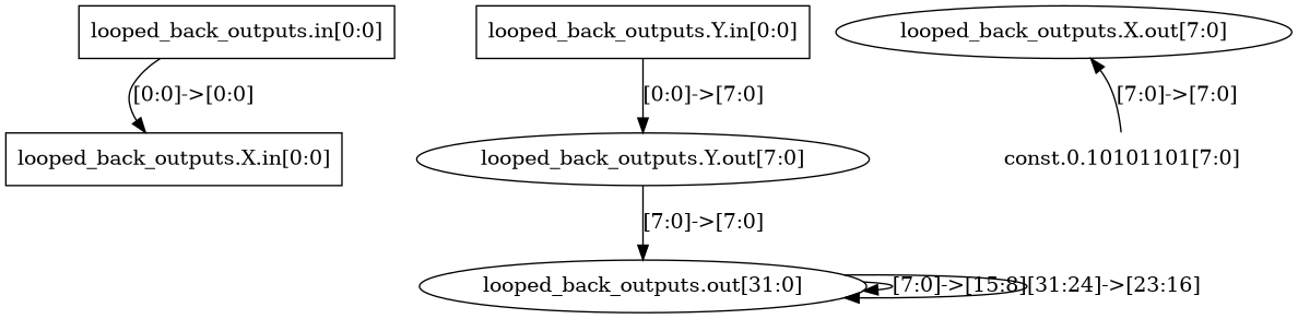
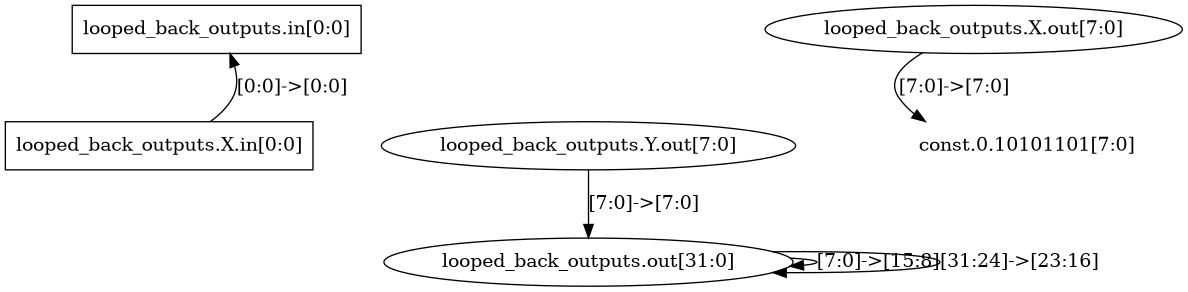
  digraph {
    node [shape=rectangle]
    n1 [label="looped_back_outputs.in[0:0]"]
    n2 [label="looped_back_outputs.X.in[0:0]"]
-   n3 [label="looped_back_outputs.Y.in[0:0]"]
    n4 [label="looped_back_outputs.Y.out[7:0]" shape=ellipse]
    n5 [label="looped_back_outputs.X.out[7:0]" shape=ellipse]
    n6 [label="looped_back_outputs.out[31:0]" shape=ellipse]
    n7 [label="const.0.10101101[7:0]" shape=none]
-   n1 -> n2 [label="[0:0]->[0:0]"]
-   n3 -> n4 [label="[0:0]->[7:0]"]
+   n2 -> n1 [label="[0:0]->[0:0]"]
    n4 -> n6 [label="[7:0]->[7:0]"]
    n6 -> n6 [label="[7:0]->[15:8]"]
    n6 -> n6 [label="[31:24]->[23:16]"]
-   n7 -> n5 [label="[7:0]->[7:0]"]
+   n5 -> n7 [label="[7:0]->[7:0]"]
  }
